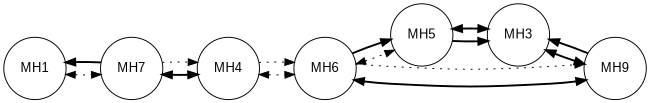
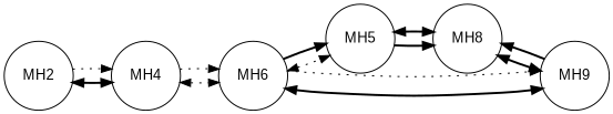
  graph {
    fontname="Liberation Sans"
    rankdir=LR
    node [fontname="Liberation Sans" shape=circle]
    edge [dir=both fontname="Liberation Sans" style=bold]
-   MH1 [height=.3 width=.3]
-   MH2 [height=.3 width=.3 label=MH7]
+   MH2 [height=.3 width=.3]
    MH4 [height=.3 width=.3]
    MH5 [height=.3 width=.3]
    MH6 [height=.3 width=.3]
    n6 [height=.3 label=MH9 width=.3]
-   MH8 [height=.3 width=.3 label=MH3]
+   MH8 [height=.3 width=.3]
    subgraph sub_1 {
-     MH1
      MH2
      MH4
      MH5
      MH6
      n6
      MH8
    }
-   MH1 -- MH2 [style=dotted]
-   MH2 -- MH1 [dir=forward]
    MH2 -- MH4
    MH2 -- MH4 [dir=forward style=dotted]
    MH4 -- MH6 [style=dotted]
    MH4 -- MH6 [dir=forward style=dotted]
    MH5 -- MH8 [dir=forward]
    MH6 -- MH5 [style=dotted]
    MH6 -- MH5 [dir=forward]
    MH6 -- n6
    MH6 -- n6 [dir=forward style=dotted]
    n6 -- MH8 [dir=forward]
    MH8 -- MH5
    MH8 -- n6
  }
